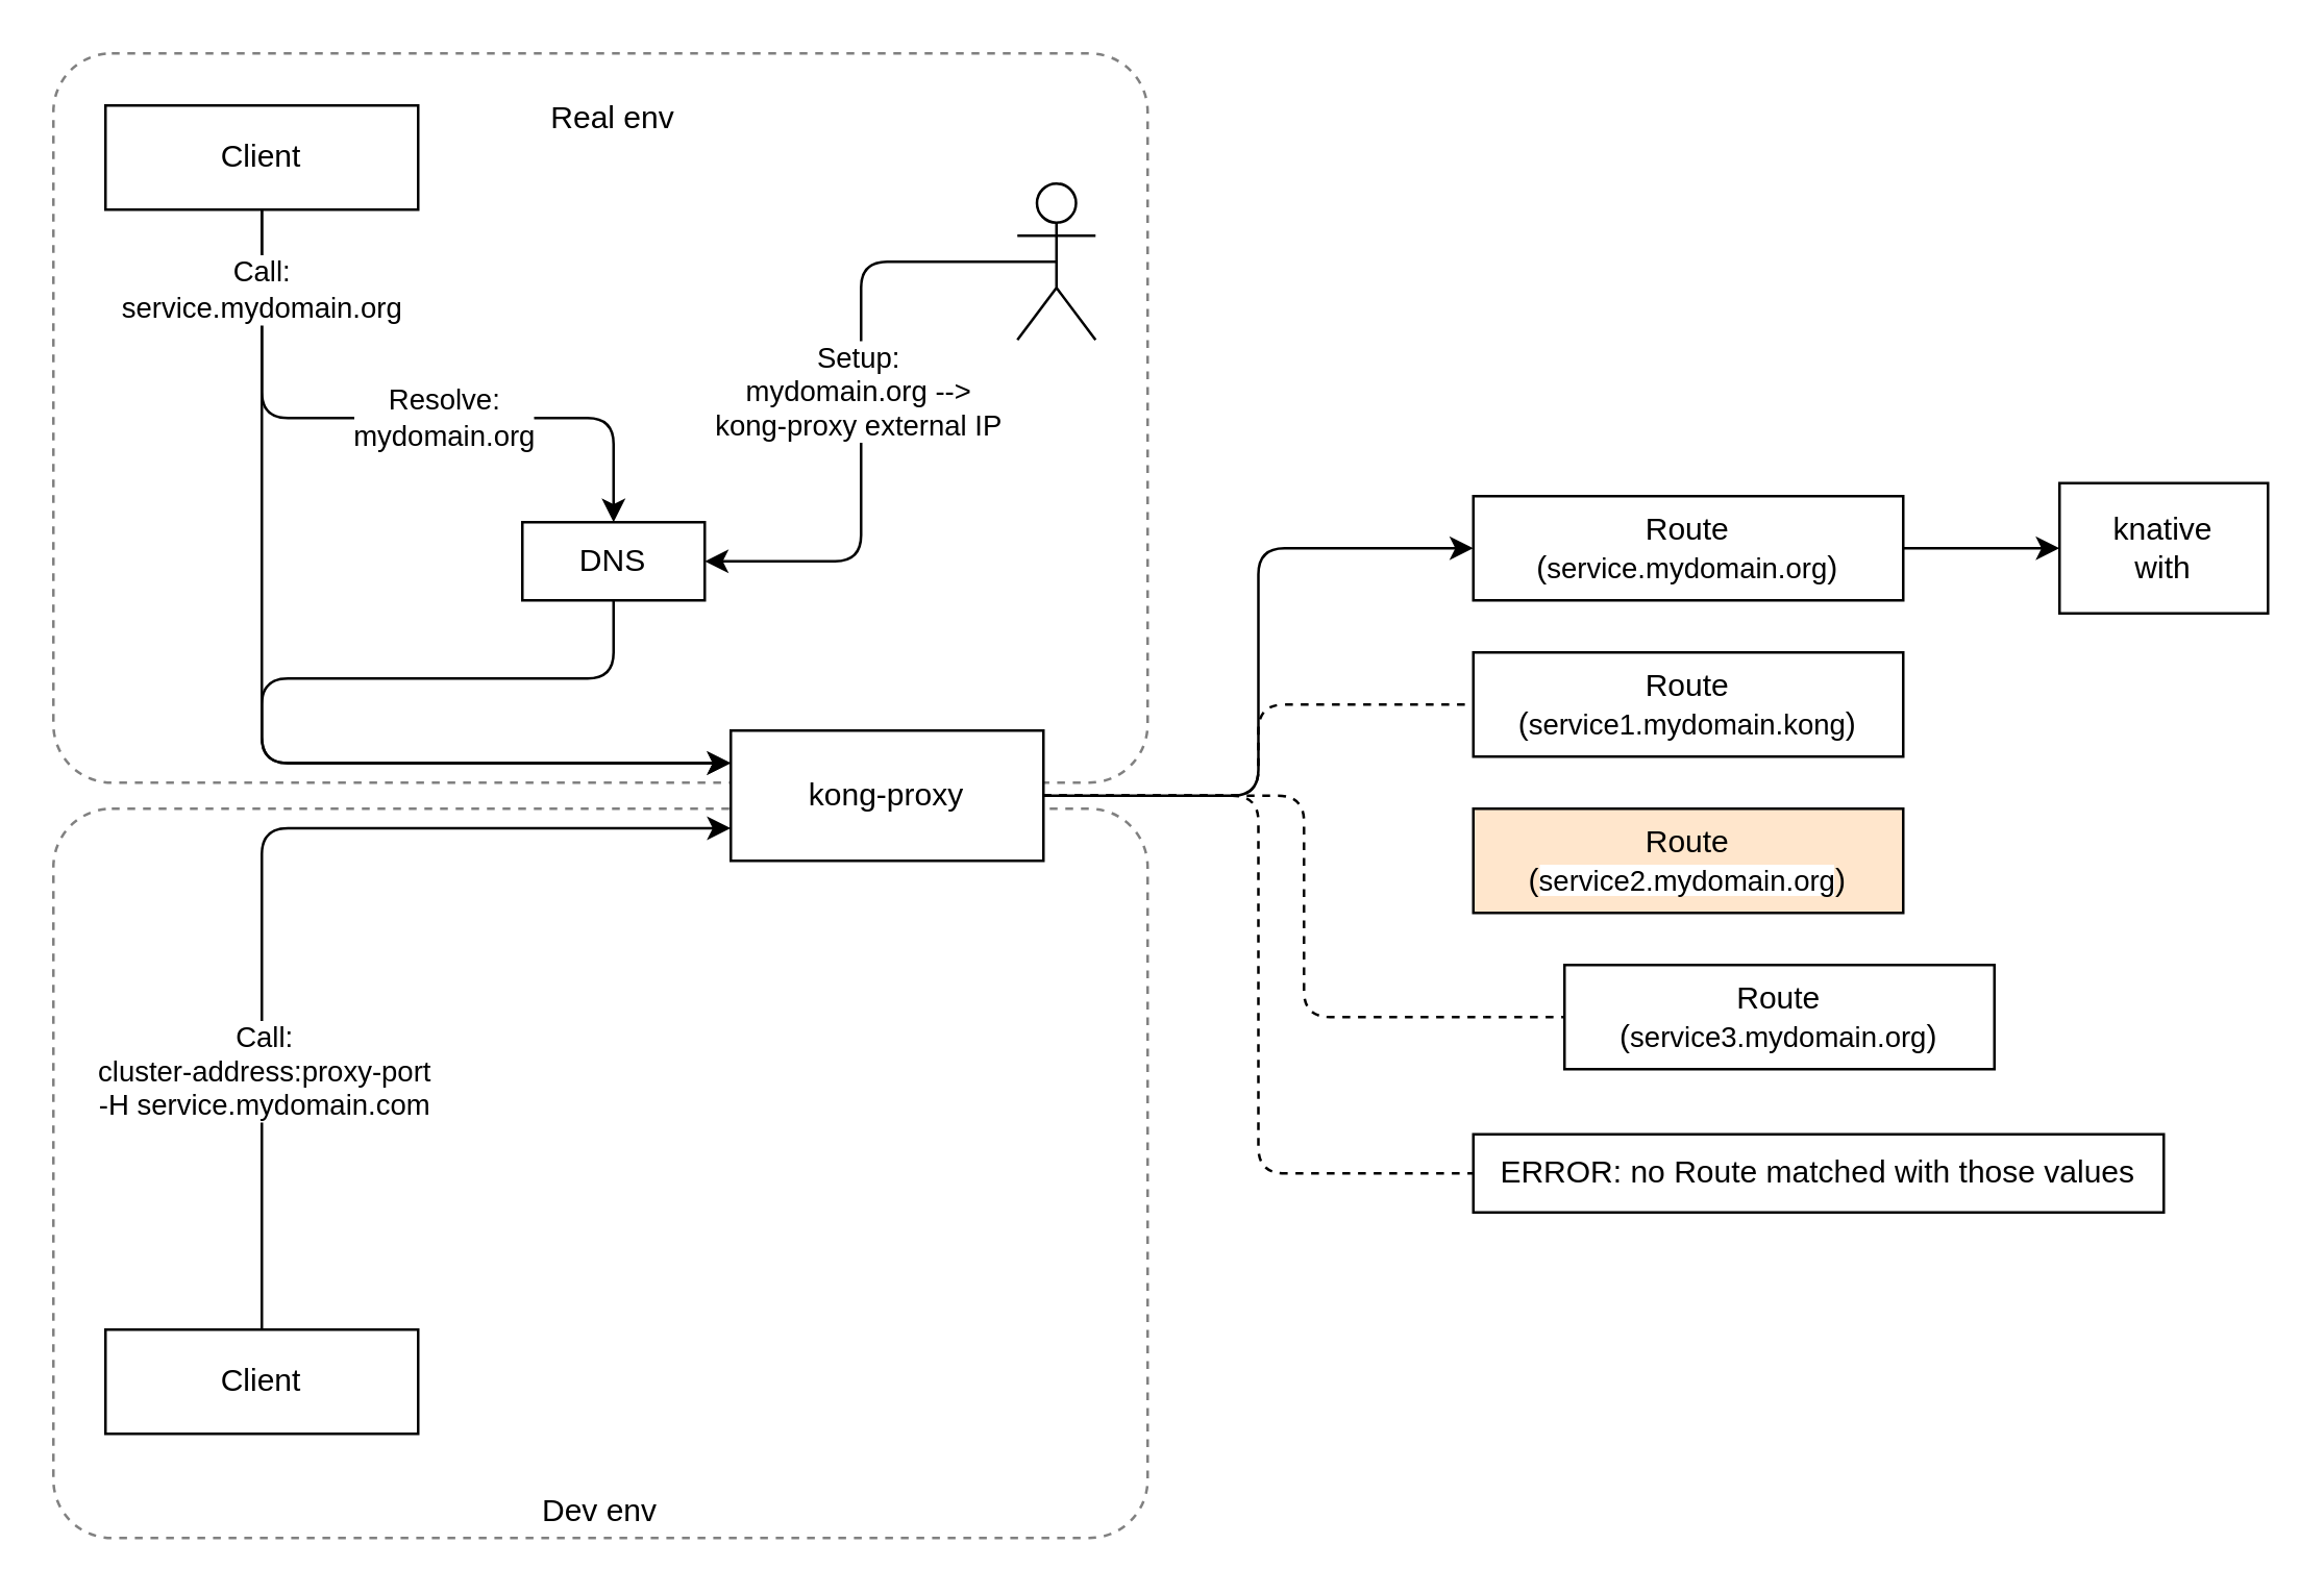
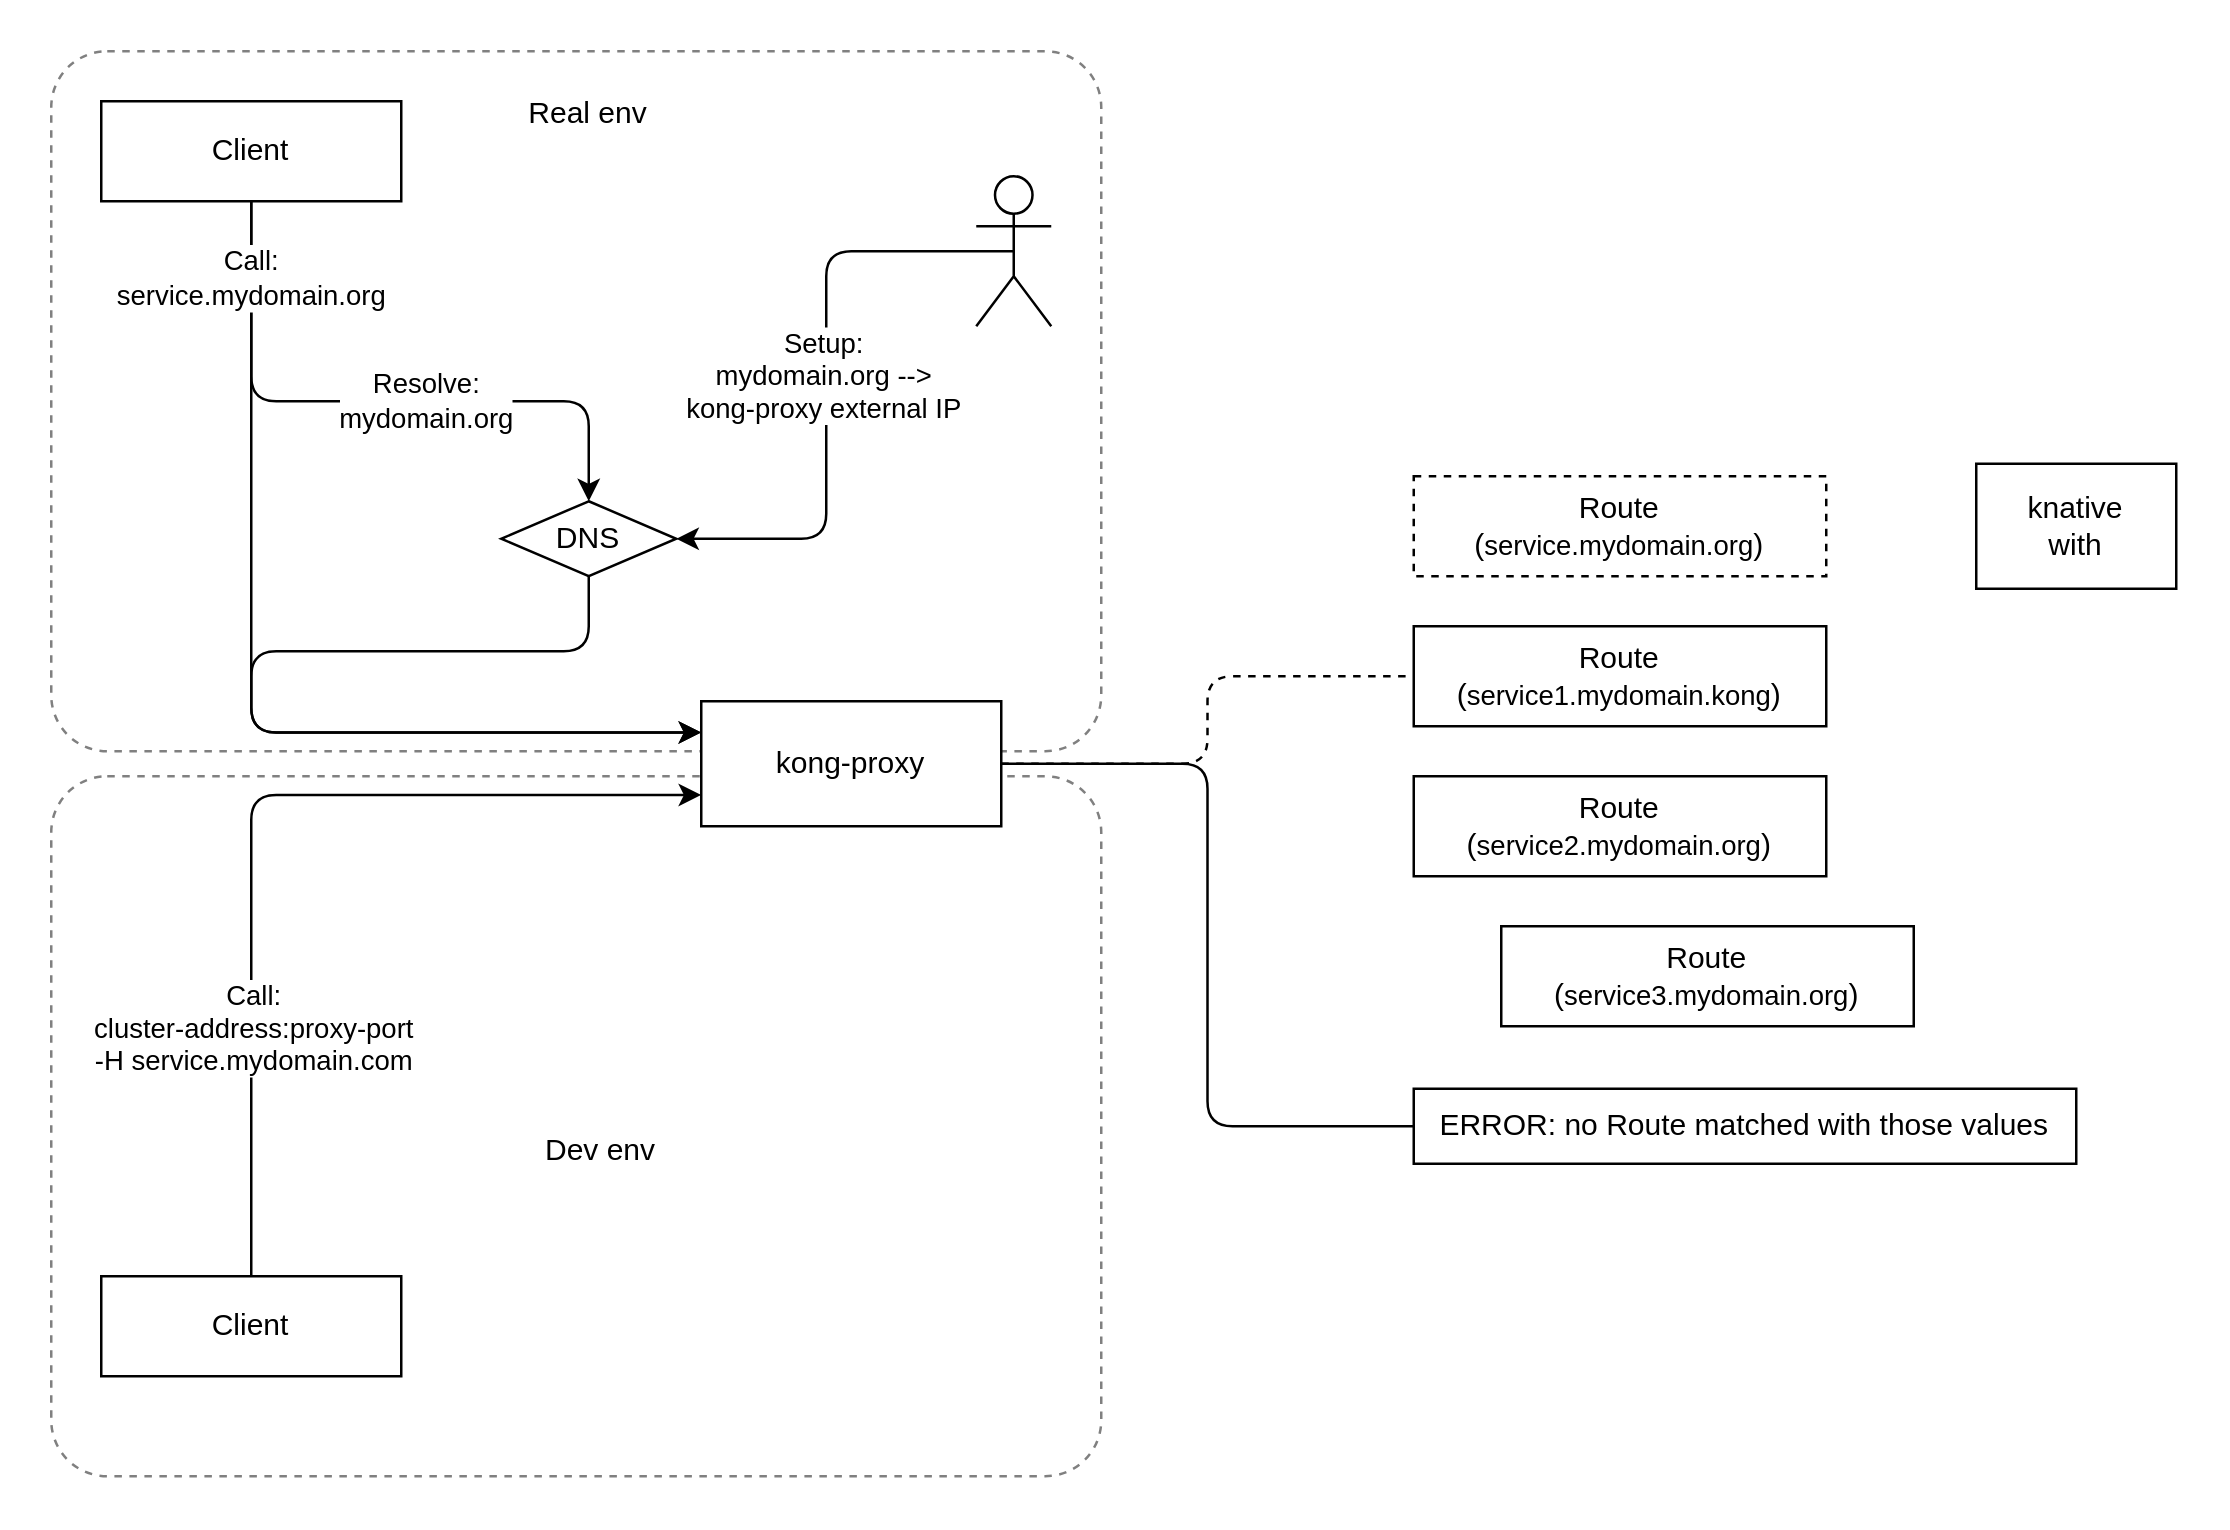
  <mxCell id="0" />
  <mxCell id="1" parent="0" />
  <mxCell id="2" value="" style="rounded=1;whiteSpace=wrap;html=1;fillColor=none;dashed=1;arcSize=8;strokeColor=#808080;" vertex="1" parent="1"><mxGeometry x="20" y="20" width="420" height="280" as="geometry" /></mxCell>
  <mxCell id="3" value="" style="rounded=1;whiteSpace=wrap;html=1;fillColor=none;dashed=1;arcSize=8;strokeColor=#808080;" vertex="1" parent="1"><mxGeometry x="20" y="310" width="420" height="280" as="geometry" /></mxCell>
  <mxCell id="4" style="edgeStyle=orthogonalEdgeStyle;rounded=1;orthogonalLoop=1;jettySize=auto;html=1;exitX=0.5;exitY=1;exitDx=0;exitDy=0;endArrow=classic;endFill=1;entryX=0.5;entryY=0;entryDx=0;entryDy=0;" edge="1" parent="1" source="18" target="7"><mxGeometry relative="1" as="geometry"><mxPoint x="340" y="260" as="targetPoint" /><Array as="points"><mxPoint x="100" y="160" /><mxPoint x="235" y="160" /></Array></mxGeometry></mxCell>
  <mxCell id="5" value="Resolve:&lt;br&gt;mydomain.org" style="edgeLabel;html=1;align=center;verticalAlign=middle;resizable=0;points=[];" vertex="1" connectable="0" parent="4"><mxGeometry x="-0.132" y="1" relative="1" as="geometry"><mxPoint x="38.97" as="offset" /></mxGeometry></mxCell>
  <mxCell id="6" style="edgeStyle=orthogonalEdgeStyle;rounded=1;orthogonalLoop=1;jettySize=auto;html=1;exitX=0.5;exitY=1;exitDx=0;exitDy=0;entryX=0;entryY=0.25;entryDx=0;entryDy=0;endArrow=classic;endFill=1;" edge="1" parent="1" source="7" target="15"><mxGeometry relative="1" as="geometry"><Array as="points"><mxPoint x="235" y="260" /><mxPoint x="100" y="260" /><mxPoint x="100" y="293" /></Array></mxGeometry></mxCell>
- <mxCell id="7" value="DNS" style="rounded=0;whiteSpace=wrap;html=1;" vertex="1" parent="1"><mxGeometry x="200" y="200" width="70" height="30" as="geometry" /></mxCell>
+ <mxCell id="7" value="DNS" style="rhombus;whiteSpace=wrap;html=1;" vertex="1" parent="1"><mxGeometry x="200" y="200" width="70" height="30" as="geometry" /></mxCell>
  <mxCell id="8" style="edgeStyle=orthogonalEdgeStyle;rounded=1;orthogonalLoop=1;jettySize=auto;html=1;exitX=0.5;exitY=0.5;exitDx=0;exitDy=0;exitPerimeter=0;entryX=1;entryY=0.5;entryDx=0;entryDy=0;" edge="1" parent="1" source="10" target="7"><mxGeometry relative="1" as="geometry" /></mxCell>
  <mxCell id="9" value="Setup:&lt;br&gt;mydomain.org --&amp;gt;&lt;br&gt;kong-proxy external IP" style="edgeLabel;html=1;align=center;verticalAlign=middle;resizable=0;points=[];" vertex="1" connectable="0" parent="8"><mxGeometry x="-0.006" y="-2" relative="1" as="geometry"><mxPoint as="offset" /></mxGeometry></mxCell>
  <mxCell id="10" value="" style="shape=umlActor;verticalLabelPosition=bottom;verticalAlign=top;html=1;outlineConnect=0;" vertex="1" parent="1"><mxGeometry x="390" y="70" width="30" height="60" as="geometry" /></mxCell>
- <mxCell id="11" style="edgeStyle=orthogonalEdgeStyle;rounded=1;orthogonalLoop=1;jettySize=auto;html=1;exitX=1;exitY=0.5;exitDx=0;exitDy=0;entryX=0;entryY=0.5;entryDx=0;entryDy=0;endArrow=classic;endFill=1;" edge="1" parent="1" source="15" target="23"><mxGeometry relative="1" as="geometry" /></mxCell>
  <mxCell id="12" style="edgeStyle=orthogonalEdgeStyle;rounded=1;orthogonalLoop=1;jettySize=auto;html=1;exitX=1;exitY=0.5;exitDx=0;exitDy=0;entryX=0;entryY=0.5;entryDx=0;entryDy=0;endArrow=none;endFill=0;dashed=1;" edge="1" parent="1" source="15" target="24"><mxGeometry relative="1" as="geometry" /></mxCell>
- <mxCell id="13" style="edgeStyle=orthogonalEdgeStyle;rounded=1;orthogonalLoop=1;jettySize=auto;html=1;exitX=1;exitY=0.5;exitDx=0;exitDy=0;entryX=0;entryY=0.5;entryDx=0;entryDy=0;dashed=1;endArrow=none;endFill=0;" edge="1" parent="1" source="15" target="26"><mxGeometry relative="1" as="geometry" /></mxCell>
- <mxCell id="14" style="edgeStyle=orthogonalEdgeStyle;rounded=1;orthogonalLoop=1;jettySize=auto;html=1;exitX=1;exitY=0.5;exitDx=0;exitDy=0;entryX=0;entryY=0.5;entryDx=0;entryDy=0;endArrow=none;endFill=0;dashed=1;" edge="1" parent="1" source="15" target="30"><mxGeometry relative="1" as="geometry" /></mxCell>
+ <mxCell id="14" style="edgeStyle=orthogonalEdgeStyle;rounded=1;orthogonalLoop=1;jettySize=auto;html=1;exitX=1;exitY=0.5;exitDx=0;exitDy=0;entryX=0;entryY=0.5;entryDx=0;entryDy=0;endArrow=none;endFill=0;dashed=0;" edge="1" parent="1" source="15" target="30"><mxGeometry relative="1" as="geometry" /></mxCell>
  <mxCell id="15" value="kong-proxy" style="rounded=0;whiteSpace=wrap;html=1;" vertex="1" parent="1"><mxGeometry x="280" y="280" width="120" height="50" as="geometry" /></mxCell>
  <mxCell id="16" style="edgeStyle=orthogonalEdgeStyle;rounded=1;orthogonalLoop=1;jettySize=auto;html=1;exitX=0.5;exitY=1;exitDx=0;exitDy=0;entryX=0;entryY=0.25;entryDx=0;entryDy=0;" edge="1" parent="1" source="18" target="15"><mxGeometry relative="1" as="geometry" /></mxCell>
  <mxCell id="17" value="Call:&lt;br&gt;service.mydomain.org" style="edgeLabel;html=1;align=center;verticalAlign=middle;resizable=0;points=[];" vertex="1" connectable="0" parent="16"><mxGeometry x="-0.34" relative="1" as="geometry"><mxPoint x="-0.02" y="-99.66" as="offset" /></mxGeometry></mxCell>
  <mxCell id="18" value="Client" style="rounded=0;whiteSpace=wrap;html=1;" vertex="1" parent="1"><mxGeometry x="40" y="40" width="120" height="40" as="geometry" /></mxCell>
  <mxCell id="19" style="edgeStyle=orthogonalEdgeStyle;rounded=1;orthogonalLoop=1;jettySize=auto;html=1;exitX=0.5;exitY=0;exitDx=0;exitDy=0;entryX=0;entryY=0.75;entryDx=0;entryDy=0;" edge="1" parent="1" source="21" target="15"><mxGeometry relative="1" as="geometry" /></mxCell>
  <mxCell id="20" value="Call:&lt;br&gt;cluster-address:proxy-port&lt;br&gt;-H service.mydomain.com" style="edgeLabel;html=1;align=center;verticalAlign=middle;resizable=0;points=[];" vertex="1" connectable="0" parent="19"><mxGeometry x="-0.462" relative="1" as="geometry"><mxPoint as="offset" /></mxGeometry></mxCell>
  <mxCell id="21" value="Client" style="rounded=0;whiteSpace=wrap;html=1;" vertex="1" parent="1"><mxGeometry x="40" y="510" width="120" height="40" as="geometry" /></mxCell>
- <mxCell id="22" style="edgeStyle=orthogonalEdgeStyle;rounded=1;orthogonalLoop=1;jettySize=auto;html=1;exitX=1;exitY=0.5;exitDx=0;exitDy=0;entryX=0;entryY=0.5;entryDx=0;entryDy=0;endArrow=classic;endFill=1;" edge="1" parent="1" source="23" target="27"><mxGeometry relative="1" as="geometry" /></mxCell>
- <mxCell id="23" value="Route&lt;br&gt;(&lt;span style=&quot;font-size: 11px ; background-color: rgb(255 , 255 , 255)&quot;&gt;service.mydomain.org&lt;/span&gt;)" style="rounded=0;whiteSpace=wrap;html=1;" vertex="1" parent="1"><mxGeometry x="565" y="190" width="165" height="40" as="geometry" /></mxCell>
+ <mxCell id="23" value="Route&lt;br&gt;(&lt;span style=&quot;font-size: 11px ; background-color: rgb(255 , 255 , 255)&quot;&gt;service.mydomain.org&lt;/span&gt;)" style="rounded=0;whiteSpace=wrap;html=1;dashed=1;" vertex="1" parent="1"><mxGeometry x="565" y="190" width="165" height="40" as="geometry" /></mxCell>
  <mxCell id="24" value="Route&lt;br&gt;(&lt;span style=&quot;font-size: 11px ; background-color: rgb(255 , 255 , 255)&quot;&gt;service1.mydomain.kong&lt;/span&gt;)" style="rounded=0;whiteSpace=wrap;html=1;" vertex="1" parent="1"><mxGeometry x="565" y="250" width="165" height="40" as="geometry" /></mxCell>
- <mxCell id="25" value="Route&lt;br&gt;(&lt;span style=&quot;font-size: 11px ; background-color: rgb(255 , 255 , 255)&quot;&gt;service2.mydomain.org&lt;/span&gt;)" style="rounded=0;whiteSpace=wrap;html=1;fillColor=#ffe6cc;" vertex="1" parent="1"><mxGeometry x="565" y="310" width="165" height="40" as="geometry" /></mxCell>
+ <mxCell id="25" value="Route&lt;br&gt;(&lt;span style=&quot;font-size: 11px ; background-color: rgb(255 , 255 , 255)&quot;&gt;service2.mydomain.org&lt;/span&gt;)" style="rounded=0;whiteSpace=wrap;html=1;" vertex="1" parent="1"><mxGeometry x="565" y="310" width="165" height="40" as="geometry" /></mxCell>
  <mxCell id="26" value="Route&lt;br&gt;(&lt;span style=&quot;font-size: 11px ; background-color: rgb(255 , 255 , 255)&quot;&gt;service3.mydomain.org&lt;/span&gt;)" style="rounded=0;whiteSpace=wrap;html=1;" vertex="1" parent="1"><mxGeometry x="600" y="370" width="165" height="40" as="geometry" /></mxCell>
  <mxCell id="27" value="knative&lt;br&gt;with" style="rounded=0;whiteSpace=wrap;html=1;" vertex="1" parent="1"><mxGeometry x="790" y="185" width="80" height="50" as="geometry" /></mxCell>
  <mxCell id="28" value="Real env" style="text;html=1;strokeColor=none;fillColor=none;align=center;verticalAlign=middle;whiteSpace=wrap;rounded=0;dashed=1;" vertex="1" parent="1"><mxGeometry x="200" y="35" width="70" height="20" as="geometry" /></mxCell>
- <mxCell id="29" value="Dev env" style="text;html=1;strokeColor=none;fillColor=none;align=center;verticalAlign=middle;whiteSpace=wrap;rounded=0;dashed=1;" vertex="1" parent="1"><mxGeometry x="195" y="570" width="70" height="20" as="geometry" /></mxCell>
+ <mxCell id="29" value="Dev env" style="text;html=1;strokeColor=none;fillColor=none;align=center;verticalAlign=middle;whiteSpace=wrap;rounded=0;dashed=1;" vertex="1" parent="1"><mxGeometry x="205" y="450" width="70" height="20" as="geometry" /></mxCell>
  <mxCell id="30" value="ERROR: no Route matched with those values" style="rounded=0;whiteSpace=wrap;html=1;" vertex="1" parent="1"><mxGeometry x="565" y="435" width="265" height="30" as="geometry" /></mxCell>
